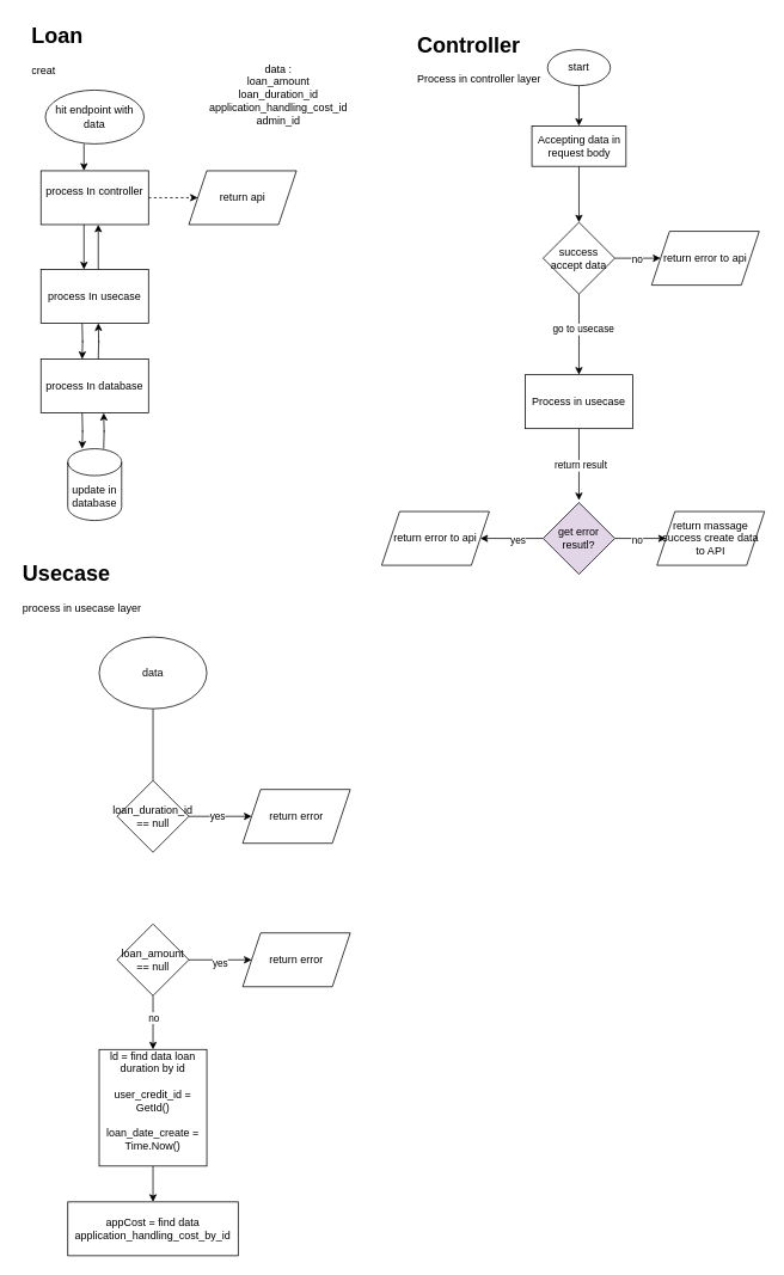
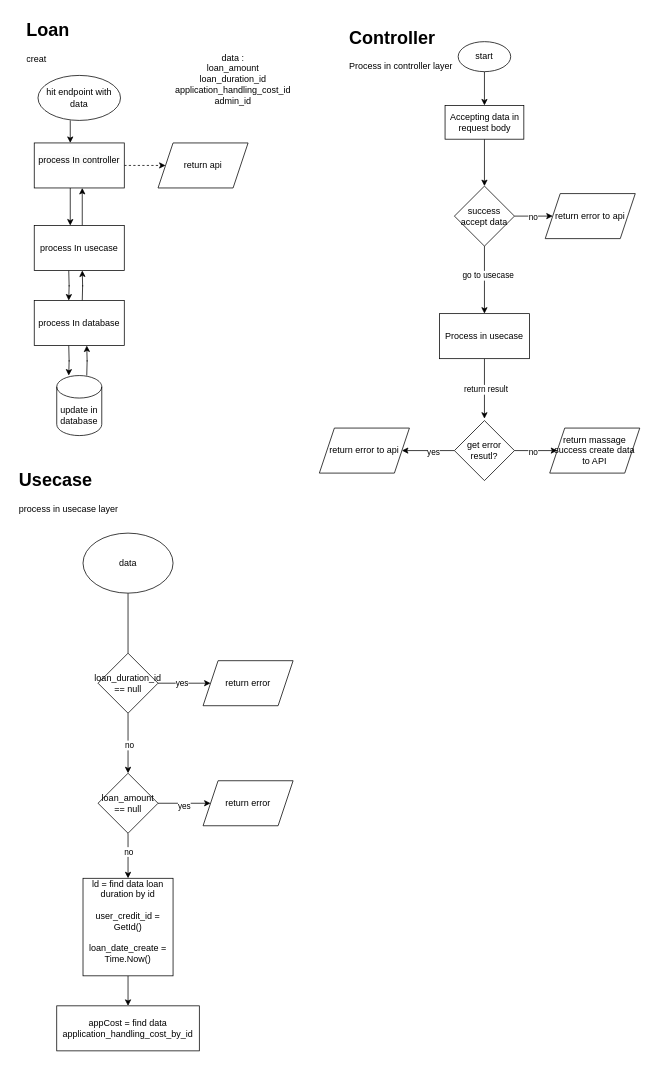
  <mxCell id="0" />
  <mxCell id="1" parent="0" />
  <mxCell id="2" value="&lt;h1&gt;Loan&lt;br&gt;&lt;/h1&gt;&lt;div&gt;creat&lt;/div&gt;" style="text;html=1;strokeColor=none;fillColor=none;spacing=5;spacingTop=-20;whiteSpace=wrap;overflow=hidden;rounded=0;" vertex="1" parent="1"><mxGeometry x="30" y="20" width="330" height="80" as="geometry" /></mxCell>
  <mxCell id="3" value="data :&lt;br style=&quot;border-color: var(--border-color);&quot;&gt;loan_amount&lt;br&gt;loan_duration_id&lt;br&gt;application_handling_cost_id&lt;br&gt;admin_id" style="text;html=1;strokeColor=none;fillColor=none;align=center;verticalAlign=middle;whiteSpace=wrap;rounded=0;" vertex="1" parent="1"><mxGeometry x="220" y="70" width="180" height="70" as="geometry" /></mxCell>
  <mxCell id="4" value="" style="edgeStyle=orthogonalEdgeStyle;rounded=0;orthogonalLoop=1;jettySize=auto;html=1;" edge="1" parent="1"><mxGeometry relative="1" as="geometry"><mxPoint x="93" y="160" as="sourcePoint" /><mxPoint x="93" y="190" as="targetPoint" /></mxGeometry></mxCell>
  <mxCell id="5" value="hit endpoint with data" style="ellipse;whiteSpace=wrap;html=1;" vertex="1" parent="1"><mxGeometry x="50" y="100" width="110" height="60" as="geometry" /></mxCell>
  <mxCell id="6" value="" style="edgeStyle=orthogonalEdgeStyle;rounded=0;orthogonalLoop=1;jettySize=auto;html=1;" edge="1" parent="1"><mxGeometry relative="1" as="geometry"><mxPoint x="93" y="250" as="sourcePoint" /><mxPoint x="93" y="300" as="targetPoint" /></mxGeometry></mxCell>
  <mxCell id="7" value="" style="edgeStyle=orthogonalEdgeStyle;rounded=0;orthogonalLoop=1;jettySize=auto;html=1;dashed=1;" edge="1" parent="1" source="8" target="17"><mxGeometry relative="1" as="geometry" /></mxCell>
  <mxCell id="8" value="&#10;&lt;span style=&quot;color: rgb(0, 0, 0); font-family: Helvetica; font-size: 12px; font-style: normal; font-variant-ligatures: normal; font-variant-caps: normal; font-weight: 400; letter-spacing: normal; orphans: 2; text-align: center; text-indent: 0px; text-transform: none; widows: 2; word-spacing: 0px; -webkit-text-stroke-width: 0px; background-color: rgb(251, 251, 251); text-decoration-thickness: initial; text-decoration-style: initial; text-decoration-color: initial; float: none; display: inline !important;&quot;&gt;process In controller&lt;/span&gt;&#10;&#10;" style="whiteSpace=wrap;html=1;" vertex="1" parent="1"><mxGeometry x="45" y="190" width="120" height="60" as="geometry" /></mxCell>
  <mxCell id="9" value="" style="edgeStyle=orthogonalEdgeStyle;rounded=0;orthogonalLoop=1;jettySize=auto;html=1;" edge="1" parent="1"><mxGeometry relative="1" as="geometry"><mxPoint x="91" y="360" as="sourcePoint" /><mxPoint x="91" y="400" as="targetPoint" /></mxGeometry></mxCell>
  <mxCell id="10" value="" style="edgeStyle=orthogonalEdgeStyle;rounded=0;orthogonalLoop=1;jettySize=auto;html=1;" edge="1" parent="1"><mxGeometry relative="1" as="geometry"><mxPoint x="109" y="300" as="sourcePoint" /><mxPoint x="109" y="250" as="targetPoint" /></mxGeometry></mxCell>
  <mxCell id="11" value="process In usecase" style="whiteSpace=wrap;html=1;" vertex="1" parent="1"><mxGeometry x="45" y="300" width="120" height="60" as="geometry" /></mxCell>
  <mxCell id="12" value="" style="edgeStyle=orthogonalEdgeStyle;rounded=0;orthogonalLoop=1;jettySize=auto;html=1;" edge="1" parent="1"><mxGeometry relative="1" as="geometry"><mxPoint x="91" y="460" as="sourcePoint" /><mxPoint x="91" y="500" as="targetPoint" /></mxGeometry></mxCell>
  <mxCell id="13" value="" style="edgeStyle=orthogonalEdgeStyle;rounded=0;orthogonalLoop=1;jettySize=auto;html=1;" edge="1" parent="1"><mxGeometry relative="1" as="geometry"><mxPoint x="109" y="400" as="sourcePoint" /><mxPoint x="109" y="360" as="targetPoint" /></mxGeometry></mxCell>
  <mxCell id="14" value="process In database" style="whiteSpace=wrap;html=1;" vertex="1" parent="1"><mxGeometry x="45" y="400" width="120" height="60" as="geometry" /></mxCell>
  <mxCell id="15" value="" style="edgeStyle=orthogonalEdgeStyle;rounded=0;orthogonalLoop=1;jettySize=auto;html=1;" edge="1" parent="1"><mxGeometry relative="1" as="geometry"><mxPoint x="115" y="500" as="sourcePoint" /><mxPoint x="115" y="460" as="targetPoint" /></mxGeometry></mxCell>
  <mxCell id="16" value="update in database" style="shape=cylinder3;whiteSpace=wrap;html=1;boundedLbl=1;backgroundOutline=1;size=15;" vertex="1" parent="1"><mxGeometry x="75" y="500" width="60" height="80" as="geometry" /></mxCell>
  <mxCell id="17" value="return api" style="shape=parallelogram;perimeter=parallelogramPerimeter;whiteSpace=wrap;html=1;fixedSize=1;" vertex="1" parent="1"><mxGeometry x="210" y="190" width="120" height="60" as="geometry" /></mxCell>
  <mxCell id="18" value="&lt;h1 style=&quot;border-color: var(--border-color);&quot;&gt;Controller&lt;/h1&gt;&lt;h1&gt;&lt;div style=&quot;border-color: var(--border-color); font-size: 12px; font-weight: 400;&quot;&gt;Process in controller layer&lt;/div&gt;&lt;/h1&gt;" style="text;html=1;strokeColor=none;fillColor=none;spacing=5;spacingTop=-20;whiteSpace=wrap;overflow=hidden;rounded=0;" vertex="1" parent="1"><mxGeometry x="460" y="30" width="190" height="80" as="geometry" /></mxCell>
  <mxCell id="19" value="" style="edgeStyle=orthogonalEdgeStyle;rounded=0;orthogonalLoop=1;jettySize=auto;html=1;" edge="1" parent="1" source="20" target="22"><mxGeometry relative="1" as="geometry" /></mxCell>
  <mxCell id="20" value="start" style="ellipse;whiteSpace=wrap;html=1;" vertex="1" parent="1"><mxGeometry x="610" y="55" width="70" height="40" as="geometry" /></mxCell>
  <mxCell id="21" value="" style="edgeStyle=orthogonalEdgeStyle;rounded=0;orthogonalLoop=1;jettySize=auto;html=1;" edge="1" parent="1" source="22" target="27"><mxGeometry relative="1" as="geometry" /></mxCell>
  <mxCell id="22" value="Accepting data in request body" style="whiteSpace=wrap;html=1;" vertex="1" parent="1"><mxGeometry x="592.5" y="140" width="105" height="45" as="geometry" /></mxCell>
  <mxCell id="23" value="" style="edgeStyle=orthogonalEdgeStyle;rounded=0;orthogonalLoop=1;jettySize=auto;html=1;" edge="1" parent="1" source="27" target="28"><mxGeometry relative="1" as="geometry" /></mxCell>
  <mxCell id="24" value="no" style="edgeLabel;html=1;align=center;verticalAlign=middle;resizable=0;points=[];" vertex="1" connectable="0" parent="23"><mxGeometry x="-0.057" relative="1" as="geometry"><mxPoint y="1" as="offset" /></mxGeometry></mxCell>
  <mxCell id="25" value="" style="edgeStyle=orthogonalEdgeStyle;rounded=0;orthogonalLoop=1;jettySize=auto;html=1;" edge="1" parent="1" source="27" target="31"><mxGeometry relative="1" as="geometry" /></mxCell>
  <mxCell id="26" value="go to usecase" style="edgeLabel;html=1;align=center;verticalAlign=middle;resizable=0;points=[];" vertex="1" connectable="0" parent="25"><mxGeometry x="-0.144" y="4" relative="1" as="geometry"><mxPoint as="offset" /></mxGeometry></mxCell>
  <mxCell id="27" value="success accept data" style="rhombus;whiteSpace=wrap;html=1;" vertex="1" parent="1"><mxGeometry x="605" y="247.5" width="80" height="80" as="geometry" /></mxCell>
  <mxCell id="28" value="return error to api" style="shape=parallelogram;perimeter=parallelogramPerimeter;whiteSpace=wrap;html=1;fixedSize=1;" vertex="1" parent="1"><mxGeometry x="726" y="257.5" width="120" height="60" as="geometry" /></mxCell>
  <mxCell id="29" value="" style="edgeStyle=orthogonalEdgeStyle;rounded=0;orthogonalLoop=1;jettySize=auto;html=1;" edge="1" parent="1" source="31"><mxGeometry relative="1" as="geometry"><mxPoint x="645" y="557.5" as="targetPoint" /></mxGeometry></mxCell>
  <mxCell id="30" value="return result" style="edgeLabel;html=1;align=center;verticalAlign=middle;resizable=0;points=[];" vertex="1" connectable="0" parent="29"><mxGeometry x="0.013" y="1" relative="1" as="geometry"><mxPoint as="offset" /></mxGeometry></mxCell>
  <mxCell id="31" value="Process in usecase" style="whiteSpace=wrap;html=1;" vertex="1" parent="1"><mxGeometry x="585" y="417.5" width="120" height="60" as="geometry" /></mxCell>
  <mxCell id="32" value="" style="edgeStyle=orthogonalEdgeStyle;rounded=0;orthogonalLoop=1;jettySize=auto;html=1;" edge="1" parent="1" source="36" target="37"><mxGeometry relative="1" as="geometry" /></mxCell>
  <mxCell id="33" value="yes" style="edgeLabel;html=1;align=center;verticalAlign=middle;resizable=0;points=[];" vertex="1" connectable="0" parent="32"><mxGeometry x="-0.171" y="1" relative="1" as="geometry"><mxPoint as="offset" /></mxGeometry></mxCell>
  <mxCell id="34" value="" style="edgeStyle=orthogonalEdgeStyle;rounded=0;orthogonalLoop=1;jettySize=auto;html=1;" edge="1" parent="1" source="36" target="38"><mxGeometry relative="1" as="geometry" /></mxCell>
  <mxCell id="35" value="no" style="edgeLabel;html=1;align=center;verticalAlign=middle;resizable=0;points=[];" vertex="1" connectable="0" parent="34"><mxGeometry x="-0.171" y="-2" relative="1" as="geometry"><mxPoint as="offset" /></mxGeometry></mxCell>
- <mxCell id="36" value="get error resutl?" style="rhombus;whiteSpace=wrap;html=1;fillColor=#e1d5e7;" vertex="1" parent="1"><mxGeometry x="605" y="560" width="80" height="80" as="geometry" /></mxCell>
+ <mxCell id="36" value="get error resutl?" style="rhombus;whiteSpace=wrap;html=1;" vertex="1" parent="1"><mxGeometry x="605" y="560" width="80" height="80" as="geometry" /></mxCell>
  <mxCell id="37" value="return error to api" style="shape=parallelogram;perimeter=parallelogramPerimeter;whiteSpace=wrap;html=1;fixedSize=1;" vertex="1" parent="1"><mxGeometry x="425" y="570" width="120" height="60" as="geometry" /></mxCell>
  <mxCell id="38" value="return massage success create data to API" style="shape=parallelogram;perimeter=parallelogramPerimeter;whiteSpace=wrap;html=1;fixedSize=1;" vertex="1" parent="1"><mxGeometry x="732" y="570" width="120" height="60" as="geometry" /></mxCell>
  <mxCell id="39" value="&lt;h1&gt;Usecase&lt;/h1&gt;&lt;div&gt;process in usecase layer&lt;/div&gt;" style="text;html=1;strokeColor=none;fillColor=none;spacing=5;spacingTop=-20;whiteSpace=wrap;overflow=hidden;rounded=0;" vertex="1" parent="1"><mxGeometry x="20" y="620" width="160" height="70" as="geometry" /></mxCell>
  <mxCell id="40" value="" style="edgeStyle=orthogonalEdgeStyle;rounded=0;orthogonalLoop=1;jettySize=auto;html=1;endArrow=none;" edge="1" parent="1" source="41" target="46"><mxGeometry relative="1" as="geometry" /></mxCell>
  <mxCell id="41" value="data" style="ellipse;whiteSpace=wrap;html=1;" vertex="1" parent="1"><mxGeometry x="110" y="710" width="120" height="80" as="geometry" /></mxCell>
  <mxCell id="42" value="" style="edgeStyle=orthogonalEdgeStyle;rounded=0;orthogonalLoop=1;jettySize=auto;html=1;" edge="1" parent="1" source="46" target="47"><mxGeometry relative="1" as="geometry" /></mxCell>
  <mxCell id="43" value="yes" style="edgeLabel;html=1;align=center;verticalAlign=middle;resizable=0;points=[];" vertex="1" connectable="0" parent="42"><mxGeometry x="-0.114" y="1" relative="1" as="geometry"><mxPoint as="offset" /></mxGeometry></mxCell>
+ <mxCell id="44" value="" style="edgeStyle=orthogonalEdgeStyle;rounded=0;orthogonalLoop=1;jettySize=auto;html=1;" edge="1" parent="1" source="46" target="52"><mxGeometry relative="1" as="geometry" /></mxCell>
+ <mxCell id="45" value="no" style="edgeLabel;html=1;align=center;verticalAlign=middle;resizable=0;points=[];" vertex="1" connectable="0" parent="44"><mxGeometry x="0.05" y="1" relative="1" as="geometry"><mxPoint as="offset" /></mxGeometry></mxCell>
  <mxCell id="46" value="loan_duration_id == null" style="rhombus;whiteSpace=wrap;html=1;" vertex="1" parent="1"><mxGeometry x="130" y="870" width="80" height="80" as="geometry" /></mxCell>
  <mxCell id="47" value="return error" style="shape=parallelogram;perimeter=parallelogramPerimeter;whiteSpace=wrap;html=1;fixedSize=1;" vertex="1" parent="1"><mxGeometry x="270" y="880" width="120" height="60" as="geometry" /></mxCell>
  <mxCell id="48" value="" style="edgeStyle=orthogonalEdgeStyle;rounded=0;orthogonalLoop=1;jettySize=auto;html=1;" edge="1" parent="1" source="52" target="53"><mxGeometry relative="1" as="geometry" /></mxCell>
  <mxCell id="49" value="yes" style="edgeLabel;html=1;align=center;verticalAlign=middle;resizable=0;points=[];" vertex="1" connectable="0" parent="48"><mxGeometry x="-0.029" y="-3" relative="1" as="geometry"><mxPoint as="offset" /></mxGeometry></mxCell>
  <mxCell id="50" value="" style="edgeStyle=orthogonalEdgeStyle;rounded=0;orthogonalLoop=1;jettySize=auto;html=1;" edge="1" parent="1" source="52" target="55"><mxGeometry relative="1" as="geometry" /></mxCell>
  <mxCell id="51" value="no" style="edgeLabel;html=1;align=center;verticalAlign=middle;resizable=0;points=[];" vertex="1" connectable="0" parent="50"><mxGeometry x="-0.2" relative="1" as="geometry"><mxPoint as="offset" /></mxGeometry></mxCell>
  <mxCell id="52" value="loan_amount == null" style="rhombus;whiteSpace=wrap;html=1;" vertex="1" parent="1"><mxGeometry x="130" y="1030" width="80" height="80" as="geometry" /></mxCell>
  <mxCell id="53" value="return error" style="shape=parallelogram;perimeter=parallelogramPerimeter;whiteSpace=wrap;html=1;fixedSize=1;" vertex="1" parent="1"><mxGeometry x="270" y="1040" width="120" height="60" as="geometry" /></mxCell>
  <mxCell id="54" value="" style="edgeStyle=orthogonalEdgeStyle;rounded=0;orthogonalLoop=1;jettySize=auto;html=1;" edge="1" parent="1" source="55" target="56"><mxGeometry relative="1" as="geometry" /></mxCell>
  <mxCell id="55" value="ld = find data loan duration by id&lt;br&gt;&lt;br&gt;user_credit_id = GetId()&lt;br&gt;&lt;br&gt;loan_date_create = Time.Now()&lt;br&gt;&lt;br&gt;" style="rounded=0;whiteSpace=wrap;html=1;" vertex="1" parent="1"><mxGeometry x="110" y="1170" width="120" height="130" as="geometry" /></mxCell>
  <mxCell id="56" value="appCost = find data application_handling_cost_by_id" style="whiteSpace=wrap;html=1;rounded=0;" vertex="1" parent="1"><mxGeometry x="75" y="1340" width="190" height="60" as="geometry" /></mxCell>
